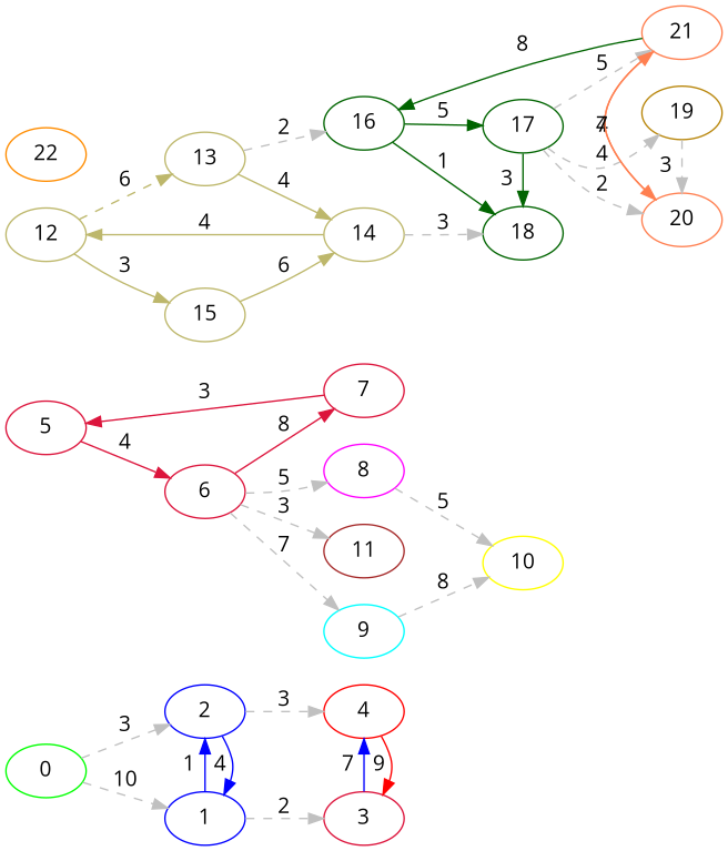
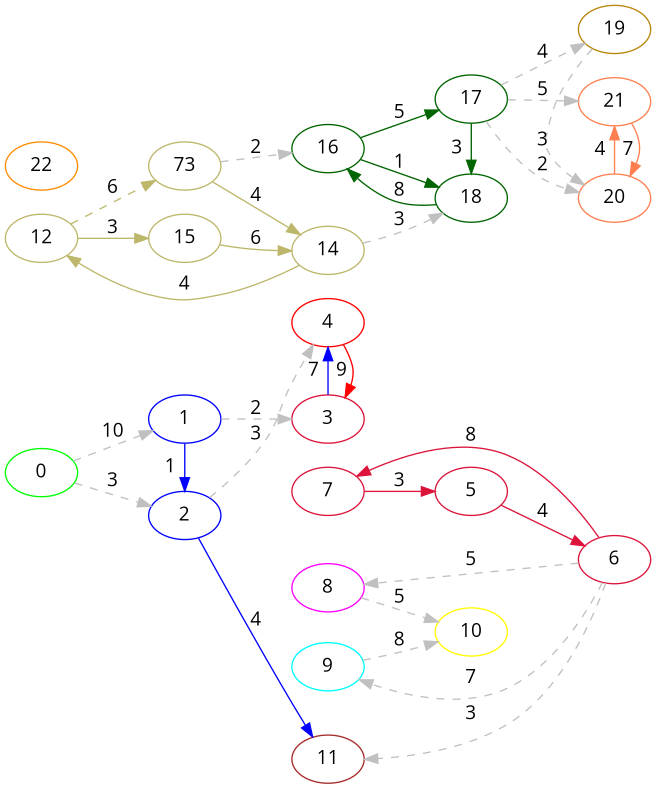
  digraph {
    fontname="Open Sans"
    rankdir=LR
    ranksep=equally
    node [color=crimson fontname="Open Sans"]
    edge [color=grey fontname="Open Sans"]
    0 [color=green]
    1 [color=blue]
    2 [color=blue]
    3
    4 [color=red]
    5
    6
    7
    8 [color=magenta]
    9 [color=aqua]
    11 [color=brown]
    10 [color=yellow]
    12 [color=darkkhaki]
-   13 [color=darkkhaki]
+   13 [color=darkkhaki label=73]
    15 [color=darkkhaki]
    14 [color=darkkhaki]
    16 [color=darkgreen]
    18 [color=darkgreen]
    17 [color=darkgreen]
    19 [color=darkgoldenrod]
    20 [color=coral]
    21 [color=coral]
    22 [color=darkorange]
    subgraph sub_1 {
      rank=same
      0
    }
    subgraph sub_2 {
      rank=same
      1
      2
    }
    subgraph sub_3 {
      rank=same
      3
      4
    }
    subgraph sub_4 {
      rank=same
    }
    subgraph sub_5 {
      rank=same
      5
    }
    subgraph sub_6 {
      rank=same
      6
    }
    subgraph sub_7 {
      rank=same
      7
      8
      9
      11
    }
    subgraph sub_8 {
      rank=same
      10
    }
    subgraph sub_9 {
      rank=same
      12
    }
    subgraph sub_10 {
      rank=same
      13
      15
    }
    subgraph sub_11 {
      rank=same
      14
      16
    }
    subgraph sub_12 {
      rank=same
      18
      17
    }
    subgraph sub_13 {
      rank=same
      19
      20
      21
    }
    subgraph sub_14 {
      rank=same
    }
    subgraph sub_15 {
      rank=same
      22
    }
    0 -> 1 [label=10 style=dashed]
    0 -> 2 [label=3 style=dashed]
    1 -> 2 [color=blue label=1]
    1 -> 3 [label=2 style=dashed]
-   2 -> 1 [color=blue label=4]
+   2 -> 11 [color=blue label=4]
    2 -> 4 [label=3 style=dashed]
    3 -> 4 [color=blue label=7]
    4 -> 3 [color=red label=9]
    5 -> 6 [color=crimson label=4]
    6 -> 7 [color=crimson label=8]
    6 -> 8 [label=5 style=dashed]
    6 -> 9 [label=7 style=dashed]
    6 -> 11 [label=3 style=dashed]
    7 -> 5 [color=crimson label=3]
    8 -> 10 [label=5 style=dashed]
    9 -> 10 [label=8 style=dashed]
    12 -> 13 [color=darkkhaki label=6 style=dashed]
    12 -> 15 [color=darkkhaki label=3]
    13 -> 14 [color=darkkhaki label=4]
    13 -> 16 [label=2 style=dashed]
    15 -> 14 [color=darkkhaki label=6]
    14 -> 12 [color=darkkhaki label=4]
    14 -> 18 [label=3 style=dashed]
    16 -> 18 [color=darkgreen label=1]
    16 -> 17 [color=darkgreen label=5]
-   21 -> 16 [color=darkgreen label=8]
+   18 -> 16 [color=darkgreen label=8]
    17 -> 18 [color=darkgreen label=3]
    17 -> 19 [label=4 style=dashed]
    17 -> 20 [label=2 style=dashed]
    17 -> 21 [label=5 style=dashed]
    19 -> 20 [label=3 style=dashed]
    20 -> 21 [color=coral label=4]
    21 -> 20 [color=coral label=7]
  }
